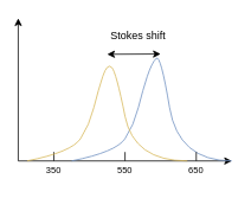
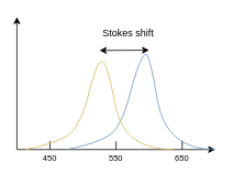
  <mxCell id="0" />
  <mxCell id="1" parent="0" />
  <mxCell id="2" value="" style="endArrow=classic;html=1;" parent="1" edge="1"><mxGeometry width="50" height="50" relative="1" as="geometry"><mxPoint x="20" y="180" as="sourcePoint" /><mxPoint x="260" y="180" as="targetPoint" /></mxGeometry></mxCell>
  <mxCell id="3" value="" style="endArrow=classic;html=1;" parent="1" edge="1"><mxGeometry width="50" height="50" relative="1" as="geometry"><mxPoint x="20" y="180" as="sourcePoint" /><mxPoint x="20" y="20" as="targetPoint" /></mxGeometry></mxCell>
  <mxCell id="4" value="" style="curved=1;endArrow=none;html=1;fillColor=#dae8fc;endFill=0;strokeColor=#6C8EBF;" parent="1" edge="1"><mxGeometry width="50" height="50" relative="1" as="geometry"><mxPoint x="80" y="180" as="sourcePoint" /><mxPoint x="260" y="180" as="targetPoint" /><Array as="points"><mxPoint x="130" y="170" /><mxPoint x="150" y="140" /><mxPoint x="160" y="100" /><mxPoint x="170" y="70" /><mxPoint x="180" y="60" /><mxPoint x="200" y="180" /></Array></mxGeometry></mxCell>
  <mxCell id="5" value="" style="endArrow=classic;startArrow=classic;html=1;" parent="1" edge="1"><mxGeometry width="50" height="50" relative="1" as="geometry"><mxPoint x="120" y="60.34" as="sourcePoint" /><mxPoint x="180" y="60" as="targetPoint" /></mxGeometry></mxCell>
  <mxCell id="6" value="Stokes shift" style="text;html=1;strokeColor=none;fillColor=none;align=center;verticalAlign=middle;whiteSpace=wrap;rounded=0;" parent="1" vertex="1"><mxGeometry x="110" y="30" width="90" height="20" as="geometry" /></mxCell>
- <mxCell id="7" value="350" style="text;html=1;strokeColor=none;fillColor=none;align=center;verticalAlign=middle;whiteSpace=wrap;rounded=0;fontColor=#000000;fontSize=10;" parent="1" vertex="1"><mxGeometry x="40" y="180" width="40" height="20" as="geometry" /></mxCell>
+ <mxCell id="7" value="450" style="text;html=1;strokeColor=none;fillColor=none;align=center;verticalAlign=middle;whiteSpace=wrap;rounded=0;fontColor=#000000;fontSize=10;" parent="1" vertex="1"><mxGeometry x="40" y="180" width="40" height="20" as="geometry" /></mxCell>
  <mxCell id="8" value="550" style="text;html=1;strokeColor=none;fillColor=none;align=center;verticalAlign=middle;whiteSpace=wrap;rounded=0;fontColor=#000000;fontSize=10;" parent="1" vertex="1"><mxGeometry x="120" y="180" width="40" height="20" as="geometry" /></mxCell>
  <mxCell id="9" value="650" style="text;html=1;strokeColor=none;fillColor=none;align=center;verticalAlign=middle;whiteSpace=wrap;rounded=0;fontColor=#000000;fontSize=10;" parent="1" vertex="1"><mxGeometry x="200" y="180" width="40" height="20" as="geometry" /></mxCell>
  <mxCell id="10" value="" style="endArrow=none;html=1;fontSize=10;fontColor=#000000;" parent="1" source="7" edge="1"><mxGeometry width="50" height="50" relative="1" as="geometry"><mxPoint x="30" y="210" as="sourcePoint" /><mxPoint x="60" y="170" as="targetPoint" /></mxGeometry></mxCell>
  <mxCell id="11" value="" style="endArrow=none;html=1;fontSize=10;fontColor=#000000;exitX=0.5;exitY=0;exitDx=0;exitDy=0;" parent="1" source="8" edge="1"><mxGeometry width="50" height="50" relative="1" as="geometry"><mxPoint x="140" y="179" as="sourcePoint" /><mxPoint x="140" y="170" as="targetPoint" /></mxGeometry></mxCell>
  <mxCell id="12" value="" style="endArrow=none;html=1;fontSize=10;fontColor=#000000;exitX=0.5;exitY=0;exitDx=0;exitDy=0;" parent="1" source="9" edge="1"><mxGeometry width="50" height="50" relative="1" as="geometry"><mxPoint x="150.12" y="188.72" as="sourcePoint" /><mxPoint x="220" y="170" as="targetPoint" /></mxGeometry></mxCell>
  <mxCell id="13" value="" style="curved=1;endArrow=none;html=1;fillColor=#fff2cc;endFill=0;strokeColor=#d6b656;" edge="1" parent="1"><mxGeometry width="50" height="50" relative="1" as="geometry"><mxPoint x="30" y="180" as="sourcePoint" /><mxPoint x="210" y="180" as="targetPoint" /><Array as="points"><mxPoint x="80" y="170" /><mxPoint x="100" y="140" /><mxPoint x="110" y="100" /><mxPoint x="120" y="70" /><mxPoint x="130" y="80" /><mxPoint x="150" y="180" /></Array></mxGeometry></mxCell>
